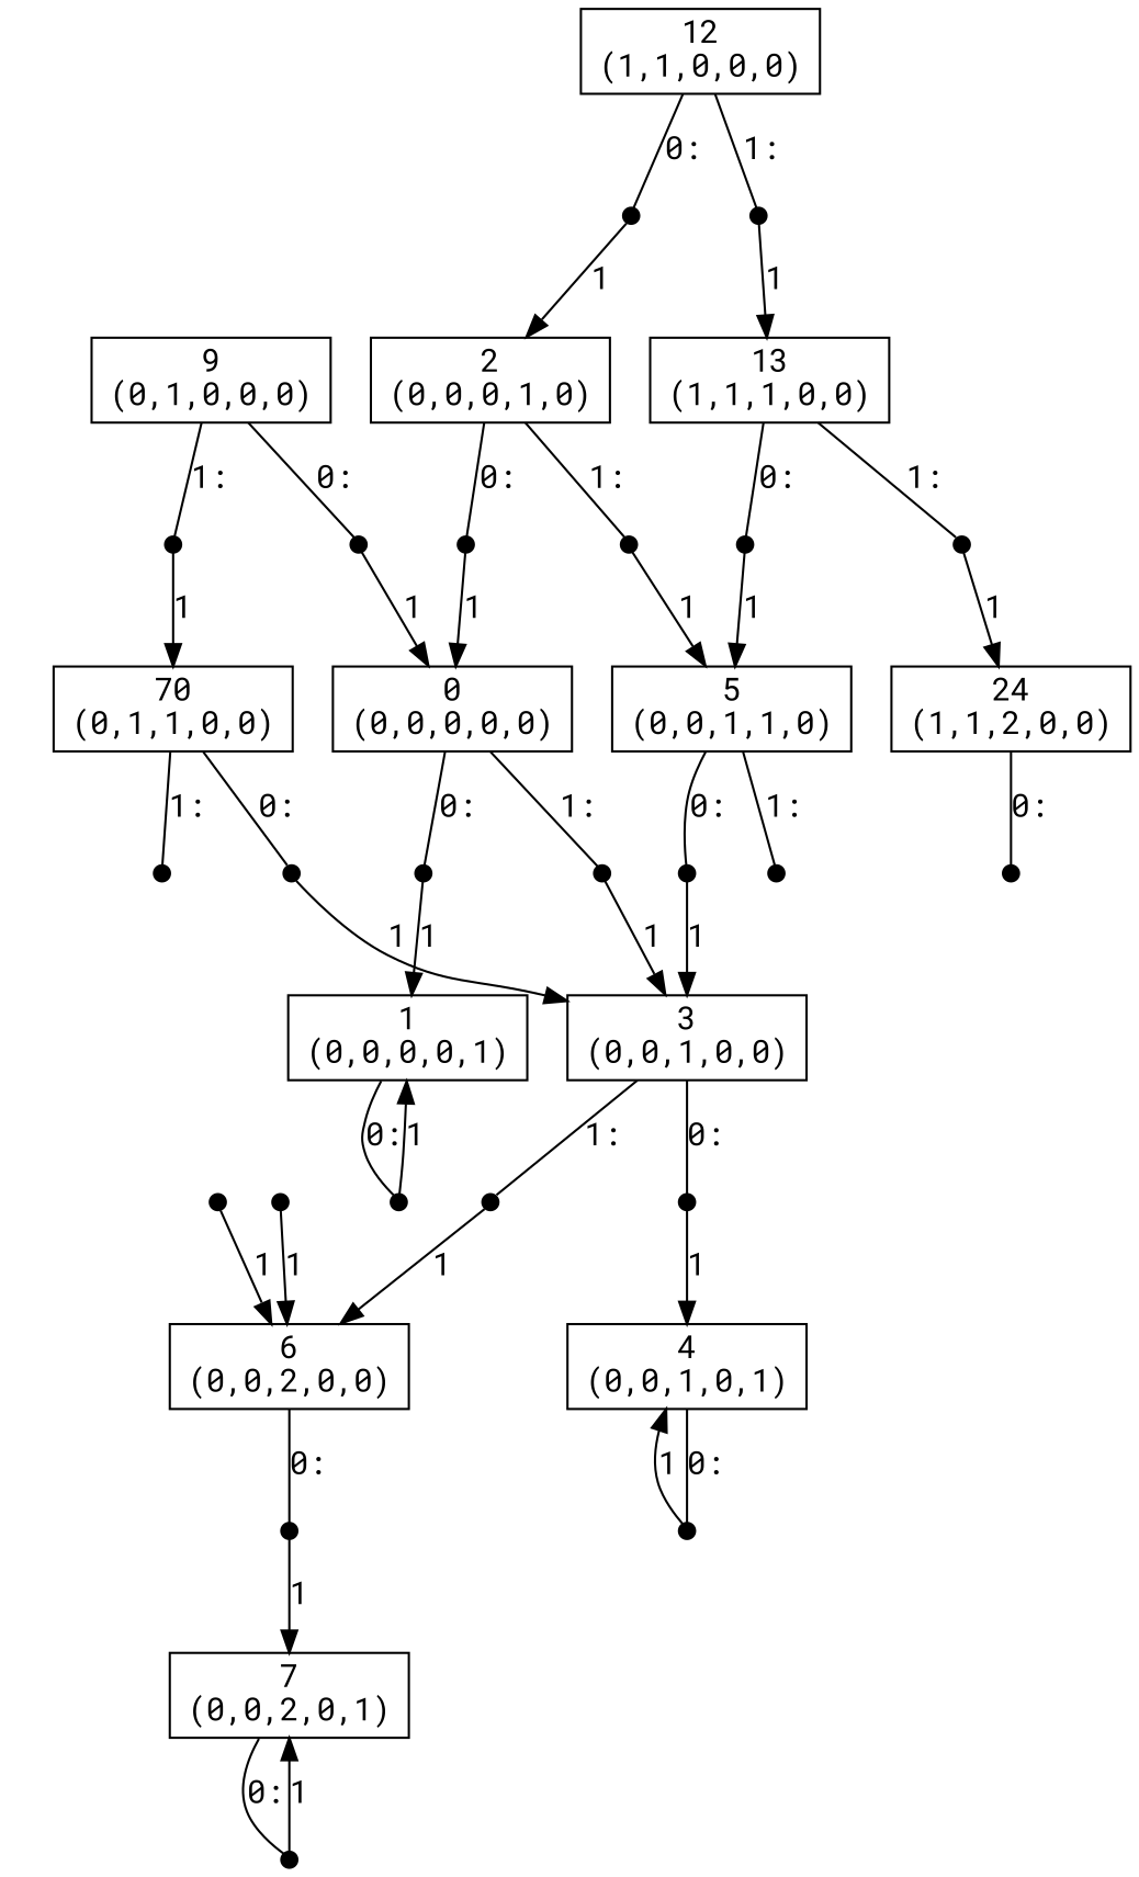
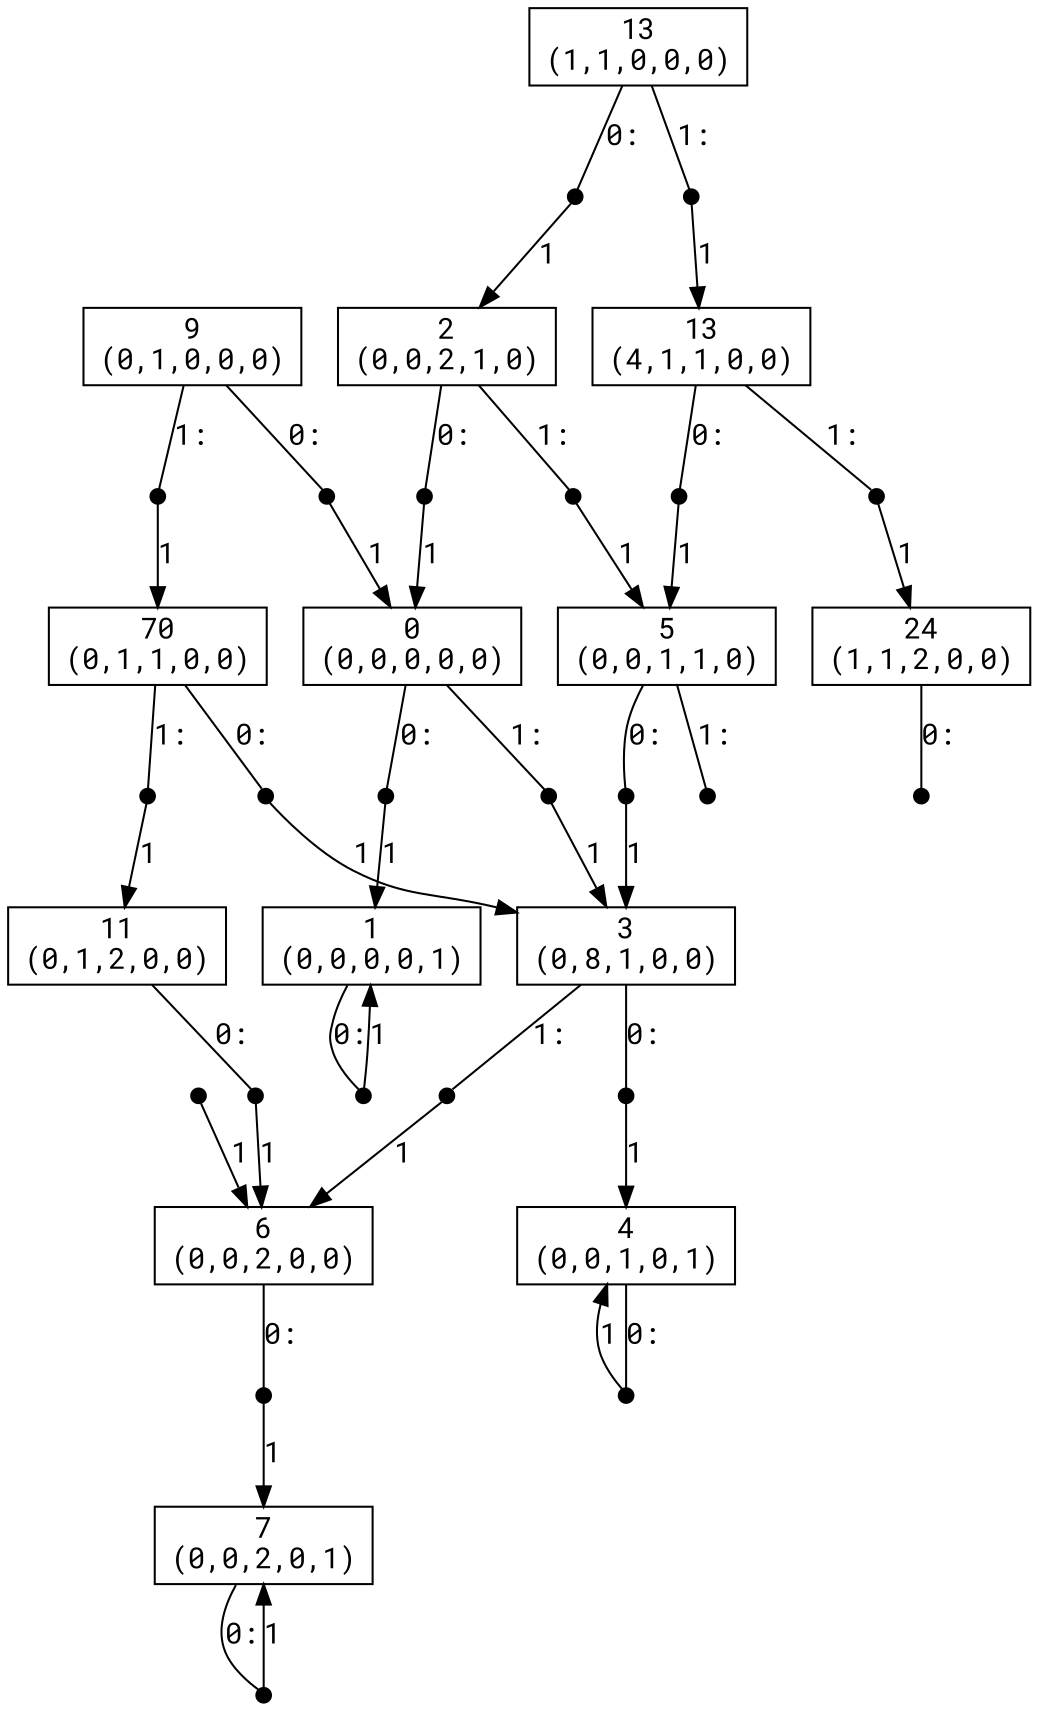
  digraph {
    fontname="Roboto Mono"
    node [fontname="Roboto Mono" shape=point]
    edge [arrowhead=none fontname="Roboto Mono"]
    n1 [label="0\n(0,0,0,0,0)" shape=box]
    n0_0 [height=0.1 width=0.1]
    n0_1 [height=0.1 width=0.1]
    n4 [label="1\n(0,0,0,0,1)" shape=box]
-   n5 [label="3\n(0,0,1,0,0)" shape=box]
+   n5 [label="3\n(0,8,1,0,0)" shape=box]
    n1_0 [height=0.1 width=0.1]
    n3_0 [height=0.1 width=0.1]
    n3_1 [height=0.1 width=0.1]
    n9 [label="4\n(0,0,1,0,1)" shape=box]
    n10 [label="6\n(0,0,2,0,0)" shape=box]
-   n11 [label="2\n(0,0,0,1,0)" shape=box]
+   n11 [label="2\n(0,0,2,1,0)" shape=box]
    n2_0 [height=0.1 width=0.1]
    n2_1 [height=0.1 width=0.1]
    n14 [label="5\n(0,0,1,1,0)" shape=box]
    n5_0 [height=0.1 width=0.1]
    n5_1 [height=0.1 width=0.1]
    n4_0 [height=0.1 width=0.1]
    n6_0 [height=0.1 width=0.1]
    n19 [label="7\n(0,0,2,0,1)" shape=box]
    n8_0 [height=0.1 width=0.1]
    n7_0 [height=0.1 width=0.1]
    n22 [label="9\n(0,1,0,0,0)" shape=box]
    n9_0 [height=0.1 width=0.1]
    n9_1 [height=0.1 width=0.1]
    n25 [label="70\n(0,1,1,0,0)" shape=box]
    n10_0 [height=0.1 width=0.1]
    n10_1 [height=0.1 width=0.1]
+   n28 [label="11\n(0,1,2,0,0)" shape=box]
    n11_0 [height=0.1 width=0.1]
-   n30 [label="12\n(1,1,0,0,0)" shape=box]
+   n30 [label="13\n(1,1,0,0,0)" shape=box]
    n12_0 [height=0.1 width=0.1]
    n12_1 [height=0.1 width=0.1]
-   n33 [label="13\n(1,1,1,0,0)" shape=box]
+   n33 [label="13\n(4,1,1,0,0)" shape=box]
    n13_0 [height=0.1 width=0.1]
    n13_1 [height=0.1 width=0.1]
    n36 [label="24\n(1,1,2,0,0)" shape=box]
    n14_0 [height=0.1 width=0.1]
    n1 -> n0_0 [label="0:"]
    n1 -> n0_1 [label="1:"]
    n0_0 -> n4 [label=1 arrowhead=""]
    n0_1 -> n5 [label=1 arrowhead=""]
    n4 -> n1_0 [label="0:"]
    n5 -> n3_0 [label="0:"]
    n5 -> n3_1 [label="1:"]
    n1_0 -> n4 [label=1 arrowhead=""]
    n3_0 -> n9 [label=1 arrowhead=""]
    n3_1 -> n10 [label=1 arrowhead=""]
    n9 -> n4_0 [label="0:"]
    n10 -> n6_0 [label="0:"]
    n11 -> n2_0 [label="0:"]
    n11 -> n2_1 [label="1:"]
    n2_0 -> n1 [label=1 arrowhead=""]
    n2_1 -> n14 [label=1 arrowhead=""]
    n14 -> n5_0 [label="0:"]
    n14 -> n5_1 [label="1:"]
    n5_0 -> n5 [label=1 arrowhead=""]
    n4_0 -> n9 [label=1 arrowhead=""]
    n6_0 -> n19 [label=1 arrowhead=""]
    n19 -> n7_0 [label="0:"]
    n8_0 -> n10 [label=1 arrowhead=""]
    n7_0 -> n19 [label=1 arrowhead=""]
    n22 -> n9_0 [label="0:"]
    n22 -> n9_1 [label="1:"]
    n9_0 -> n1 [label=1 arrowhead=""]
    n9_1 -> n25 [label=1 arrowhead=""]
    n25 -> n10_0 [label="0:"]
    n25 -> n10_1 [label="1:"]
    n10_0 -> n5 [label=1 arrowhead=""]
+   n10_1 -> n28 [label=1 arrowhead=""]
+   n28 -> n11_0 [label="0:"]
    n11_0 -> n10 [label=1 arrowhead=""]
    n30 -> n12_0 [label="0:"]
    n30 -> n12_1 [label="1:"]
    n12_0 -> n11 [label=1 arrowhead=""]
    n12_1 -> n33 [label=1 arrowhead=""]
    n33 -> n13_0 [label="0:"]
    n33 -> n13_1 [label="1:"]
    n13_0 -> n14 [label=1 arrowhead=""]
    n13_1 -> n36 [label=1 arrowhead=""]
    n36 -> n14_0 [label="0:"]
  }
